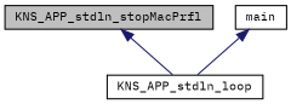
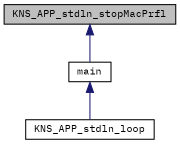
  digraph {
    fontname="IBM Plex Mono"
    rankdir=TB
    node [color=black fillcolor=white fontname="IBM Plex Mono" fontsize=10 shape=record style=filled]
    edge [color=midnightblue dir=back fontname="IBM Plex Mono" fontsize=10 labelfontname=Helvetica labelfontsize=10 style=solid]
    n1 [fillcolor=grey75 fontcolor=black height=0.2 label=KNS_APP_stdln_stopMacPrfl width=0.4]
    n2 [height=0.2 label=KNS_APP_stdln_loop width=0.4]
    n3 [height=0.2 label=main width=0.4]
-   n1 -> n2
+   n1 -> n3
    n3 -> n2
  }
